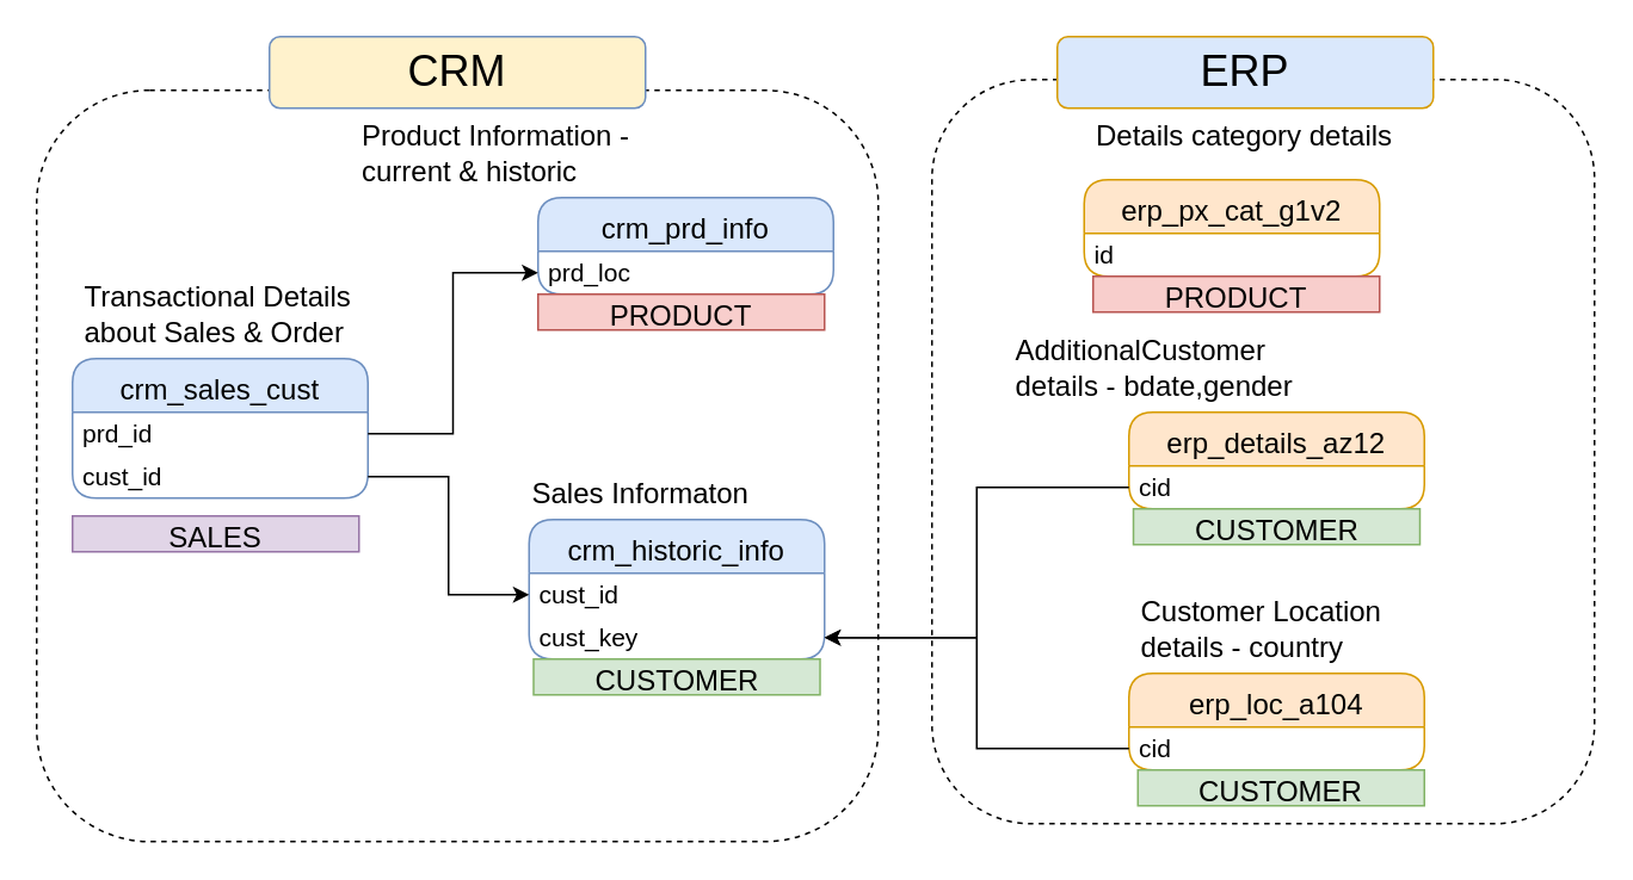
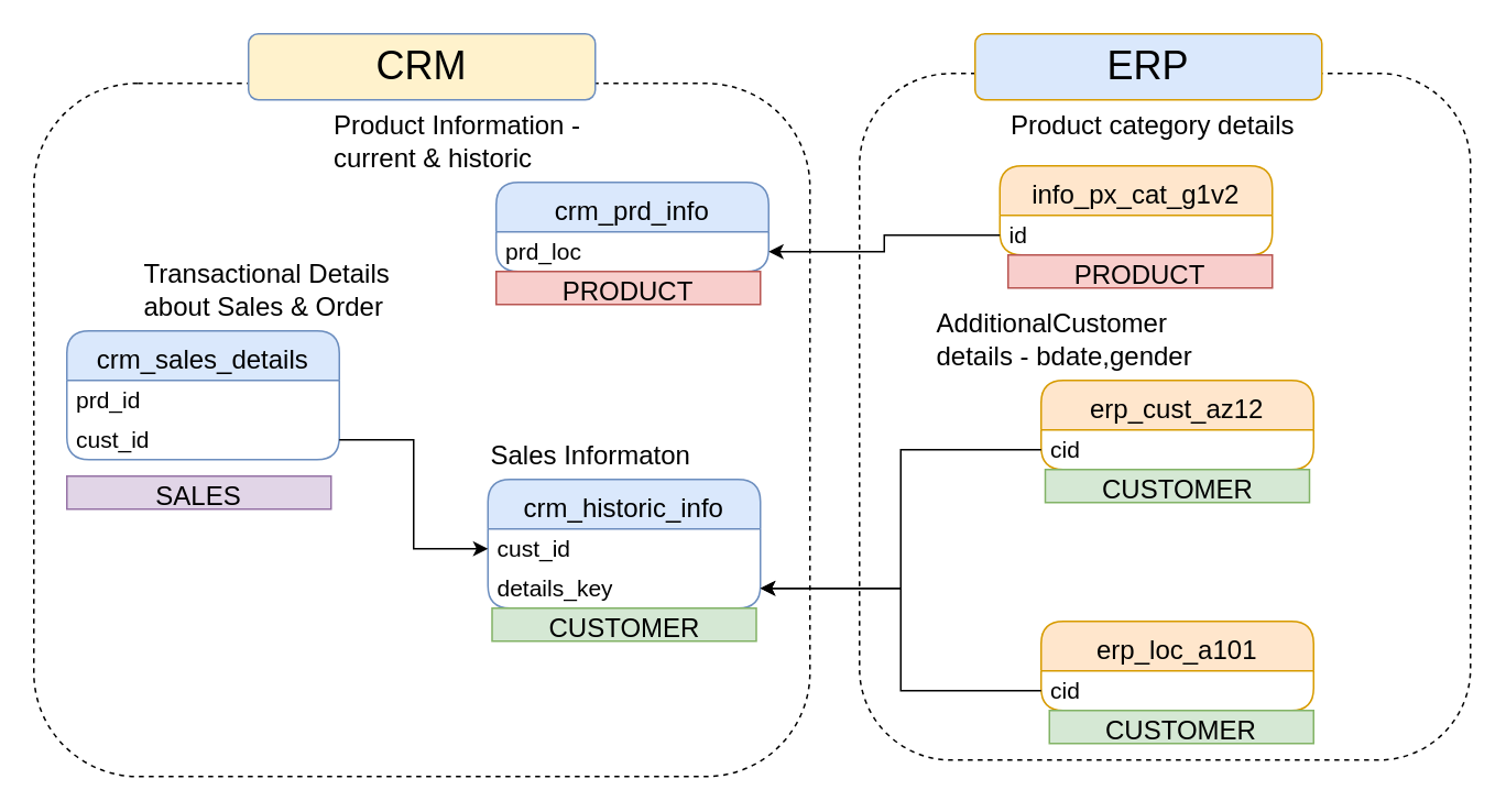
  <mxCell id="0" />
  <mxCell id="1" parent="0" />
  <mxCell id="2" value="&lt;font style=&quot;font-size: 16px;&quot;&gt;crm_historic_info&lt;/font&gt;" style="swimlane;fontStyle=0;childLayout=stackLayout;horizontal=1;startSize=30;horizontalStack=0;resizeParent=1;resizeParentMax=0;resizeLast=0;collapsible=1;marginBottom=0;whiteSpace=wrap;html=1;rounded=1;fillColor=#dae8fc;strokeColor=#6c8ebf;fontSize=24;" vertex="1" parent="1"><mxGeometry x="295" y="290" width="165" height="78" as="geometry" /></mxCell>
  <mxCell id="3" value="cust_id" style="text;strokeColor=none;fillColor=none;align=left;verticalAlign=middle;spacingLeft=4;spacingRight=4;overflow=hidden;points=[[0,0.5],[1,0.5]];portConstraint=eastwest;rotatable=0;whiteSpace=wrap;html=1;fontSize=14;" vertex="1" parent="2"><mxGeometry y="30" width="165" height="24" as="geometry" /></mxCell>
- <mxCell id="4" value="cust_key" style="text;strokeColor=none;fillColor=none;align=left;verticalAlign=middle;spacingLeft=4;spacingRight=4;overflow=hidden;points=[[0,0.5],[1,0.5]];portConstraint=eastwest;rotatable=0;whiteSpace=wrap;html=1;fontSize=14;" vertex="1" parent="2"><mxGeometry y="54" width="165" height="24" as="geometry" /></mxCell>
+ <mxCell id="4" value="details_key" style="text;strokeColor=none;fillColor=none;align=left;verticalAlign=middle;spacingLeft=4;spacingRight=4;overflow=hidden;points=[[0,0.5],[1,0.5]];portConstraint=eastwest;rotatable=0;whiteSpace=wrap;html=1;fontSize=14;" vertex="1" parent="2"><mxGeometry y="54" width="165" height="24" as="geometry" /></mxCell>
  <mxCell id="5" value="&lt;font style=&quot;font-size: 16px;&quot;&gt;Sales Informaton&lt;/font&gt;" style="text;html=1;align=left;verticalAlign=middle;whiteSpace=wrap;rounded=0;" vertex="1" parent="1"><mxGeometry x="295" y="260" width="170" height="30" as="geometry" /></mxCell>
  <mxCell id="6" value="&lt;font style=&quot;font-size: 16px;&quot;&gt;crm_prd_info&lt;/font&gt;" style="swimlane;fontStyle=0;childLayout=stackLayout;horizontal=1;startSize=30;horizontalStack=0;resizeParent=1;resizeParentMax=0;resizeLast=0;collapsible=1;marginBottom=0;whiteSpace=wrap;html=1;rounded=1;fillColor=#dae8fc;strokeColor=#6c8ebf;fontSize=24;" vertex="1" parent="1"><mxGeometry x="300" y="110" width="165" height="54" as="geometry" /></mxCell>
  <mxCell id="7" value="prd_loc" style="text;strokeColor=none;fillColor=none;align=left;verticalAlign=middle;spacingLeft=4;spacingRight=4;overflow=hidden;points=[[0,0.5],[1,0.5]];portConstraint=eastwest;rotatable=0;whiteSpace=wrap;html=1;fontSize=14;" vertex="1" parent="6"><mxGeometry y="30" width="165" height="24" as="geometry" /></mxCell>
  <mxCell id="8" value="&lt;font style=&quot;font-size: 16px;&quot;&gt;Product Information - current &amp;amp; historic&lt;/font&gt;" style="text;html=1;align=left;verticalAlign=middle;whiteSpace=wrap;rounded=0;" vertex="1" parent="1"><mxGeometry x="200" y="70" width="175" height="30" as="geometry" /></mxCell>
- <mxCell id="9" value="&lt;font style=&quot;font-size: 16px;&quot;&gt;crm_sales_cust&lt;/font&gt;" style="swimlane;fontStyle=0;childLayout=stackLayout;horizontal=1;startSize=30;horizontalStack=0;resizeParent=1;resizeParentMax=0;resizeLast=0;collapsible=1;marginBottom=0;whiteSpace=wrap;html=1;rounded=1;fillColor=#dae8fc;strokeColor=#6c8ebf;fontSize=24;" vertex="1" parent="1"><mxGeometry x="40" y="200" width="165" height="78" as="geometry" /></mxCell>
+ <mxCell id="9" value="&lt;font style=&quot;font-size: 16px;&quot;&gt;crm_sales_details&lt;/font&gt;" style="swimlane;fontStyle=0;childLayout=stackLayout;horizontal=1;startSize=30;horizontalStack=0;resizeParent=1;resizeParentMax=0;resizeLast=0;collapsible=1;marginBottom=0;whiteSpace=wrap;html=1;rounded=1;fillColor=#dae8fc;strokeColor=#6c8ebf;fontSize=24;" vertex="1" parent="1"><mxGeometry x="40" y="200" width="165" height="78" as="geometry" /></mxCell>
  <mxCell id="10" value="prd_id" style="text;strokeColor=none;fillColor=none;align=left;verticalAlign=middle;spacingLeft=4;spacingRight=4;overflow=hidden;points=[[0,0.5],[1,0.5]];portConstraint=eastwest;rotatable=0;whiteSpace=wrap;html=1;fontSize=14;" vertex="1" parent="9"><mxGeometry y="30" width="165" height="24" as="geometry" /></mxCell>
  <mxCell id="11" value="cust_id" style="text;strokeColor=none;fillColor=none;align=left;verticalAlign=middle;spacingLeft=4;spacingRight=4;overflow=hidden;points=[[0,0.5],[1,0.5]];portConstraint=eastwest;rotatable=0;whiteSpace=wrap;html=1;fontSize=14;" vertex="1" parent="9"><mxGeometry y="54" width="165" height="24" as="geometry" /></mxCell>
- <mxCell id="12" value="&lt;font style=&quot;font-size: 16px;&quot;&gt;Transactional Details about Sales &amp;amp; Order&lt;/font&gt;" style="text;html=1;align=left;verticalAlign=middle;whiteSpace=wrap;rounded=0;" vertex="1" parent="1"><mxGeometry x="45" y="160" width="175" height="30" as="geometry" /></mxCell>
- <mxCell id="13" style="edgeStyle=orthogonalEdgeStyle;rounded=0;orthogonalLoop=1;jettySize=auto;html=1;entryX=0;entryY=0.5;entryDx=0;entryDy=0;" edge="1" parent="1" source="10" target="7"><mxGeometry relative="1" as="geometry" /></mxCell>
+ <mxCell id="12" value="&lt;font style=&quot;font-size: 16px;&quot;&gt;Transactional Details about Sales &amp;amp; Order&lt;/font&gt;" style="text;html=1;align=left;verticalAlign=middle;whiteSpace=wrap;rounded=0;" vertex="1" parent="1"><mxGeometry x="85" y="160" width="175" height="30" as="geometry" /></mxCell>
  <mxCell id="14" style="edgeStyle=orthogonalEdgeStyle;rounded=0;orthogonalLoop=1;jettySize=auto;html=1;entryX=0;entryY=0.5;entryDx=0;entryDy=0;" edge="1" parent="1" source="11" target="3"><mxGeometry relative="1" as="geometry" /></mxCell>
- <mxCell id="15" value="&lt;font style=&quot;font-size: 16px;&quot;&gt;erp_details_az12&lt;/font&gt;" style="swimlane;fontStyle=0;childLayout=stackLayout;horizontal=1;startSize=30;horizontalStack=0;resizeParent=1;resizeParentMax=0;resizeLast=0;collapsible=1;marginBottom=0;whiteSpace=wrap;html=1;rounded=1;fillColor=#ffe6cc;strokeColor=#d79b00;fontSize=24;" vertex="1" parent="1"><mxGeometry x="630" y="230" width="165" height="54" as="geometry" /></mxCell>
+ <mxCell id="15" value="&lt;font style=&quot;font-size: 16px;&quot;&gt;erp_cust_az12&lt;/font&gt;" style="swimlane;fontStyle=0;childLayout=stackLayout;horizontal=1;startSize=30;horizontalStack=0;resizeParent=1;resizeParentMax=0;resizeLast=0;collapsible=1;marginBottom=0;whiteSpace=wrap;html=1;rounded=1;fillColor=#ffe6cc;strokeColor=#d79b00;fontSize=24;" vertex="1" parent="1"><mxGeometry x="630" y="230" width="165" height="54" as="geometry" /></mxCell>
  <mxCell id="16" value="cid" style="text;strokeColor=none;fillColor=none;align=left;verticalAlign=middle;spacingLeft=4;spacingRight=4;overflow=hidden;points=[[0,0.5],[1,0.5]];portConstraint=eastwest;rotatable=0;whiteSpace=wrap;html=1;fontSize=14;" vertex="1" parent="15"><mxGeometry y="30" width="165" height="24" as="geometry" /></mxCell>
  <mxCell id="17" value="&lt;font style=&quot;font-size: 16px;&quot;&gt;AdditionalCustomer details - bdate,gender&lt;/font&gt;" style="text;html=1;align=left;verticalAlign=middle;whiteSpace=wrap;rounded=0;" vertex="1" parent="1"><mxGeometry x="565" y="190" width="175" height="30" as="geometry" /></mxCell>
  <mxCell id="18" style="edgeStyle=orthogonalEdgeStyle;rounded=0;orthogonalLoop=1;jettySize=auto;html=1;" edge="1" parent="1" source="16" target="4"><mxGeometry relative="1" as="geometry" /></mxCell>
- <mxCell id="19" value="&lt;font style=&quot;font-size: 16px;&quot;&gt;erp_loc_a104&lt;/font&gt;" style="swimlane;fontStyle=0;childLayout=stackLayout;horizontal=1;startSize=30;horizontalStack=0;resizeParent=1;resizeParentMax=0;resizeLast=0;collapsible=1;marginBottom=0;whiteSpace=wrap;html=1;rounded=1;fillColor=#ffe6cc;strokeColor=#d79b00;fontSize=24;" vertex="1" parent="1"><mxGeometry x="630" y="376" width="165" height="54" as="geometry" /></mxCell>
+ <mxCell id="19" value="&lt;font style=&quot;font-size: 16px;&quot;&gt;erp_loc_a101&lt;/font&gt;" style="swimlane;fontStyle=0;childLayout=stackLayout;horizontal=1;startSize=30;horizontalStack=0;resizeParent=1;resizeParentMax=0;resizeLast=0;collapsible=1;marginBottom=0;whiteSpace=wrap;html=1;rounded=1;fillColor=#ffe6cc;strokeColor=#d79b00;fontSize=24;" vertex="1" parent="1"><mxGeometry x="630" y="376" width="165" height="54" as="geometry" /></mxCell>
  <mxCell id="20" value="cid" style="text;strokeColor=none;fillColor=none;align=left;verticalAlign=middle;spacingLeft=4;spacingRight=4;overflow=hidden;points=[[0,0.5],[1,0.5]];portConstraint=eastwest;rotatable=0;whiteSpace=wrap;html=1;fontSize=14;" vertex="1" parent="19"><mxGeometry y="30" width="165" height="24" as="geometry" /></mxCell>
- <mxCell id="21" value="&lt;font style=&quot;font-size: 16px;&quot;&gt;Customer Location details - country&lt;/font&gt;" style="text;html=1;align=left;verticalAlign=middle;whiteSpace=wrap;rounded=0;" vertex="1" parent="1"><mxGeometry x="635" y="336" width="175" height="30" as="geometry" /></mxCell>
  <mxCell id="22" style="edgeStyle=orthogonalEdgeStyle;rounded=0;orthogonalLoop=1;jettySize=auto;html=1;entryX=1;entryY=0.5;entryDx=0;entryDy=0;" edge="1" parent="1" source="20" target="4"><mxGeometry relative="1" as="geometry" /></mxCell>
- <mxCell id="23" value="&lt;font style=&quot;font-size: 16px;&quot;&gt;erp_px_cat_g1v2&lt;/font&gt;" style="swimlane;fontStyle=0;childLayout=stackLayout;horizontal=1;startSize=30;horizontalStack=0;resizeParent=1;resizeParentMax=0;resizeLast=0;collapsible=1;marginBottom=0;whiteSpace=wrap;html=1;rounded=1;fillColor=#ffe6cc;strokeColor=#d79b00;fontSize=24;" vertex="1" parent="1"><mxGeometry x="605" y="100" width="165" height="54" as="geometry" /></mxCell>
+ <mxCell id="23" value="&lt;font style=&quot;font-size: 16px;&quot;&gt;info_px_cat_g1v2&lt;/font&gt;" style="swimlane;fontStyle=0;childLayout=stackLayout;horizontal=1;startSize=30;horizontalStack=0;resizeParent=1;resizeParentMax=0;resizeLast=0;collapsible=1;marginBottom=0;whiteSpace=wrap;html=1;rounded=1;fillColor=#ffe6cc;strokeColor=#d79b00;fontSize=24;" vertex="1" parent="1"><mxGeometry x="605" y="100" width="165" height="54" as="geometry" /></mxCell>
  <mxCell id="24" value="id" style="text;strokeColor=none;fillColor=none;align=left;verticalAlign=middle;spacingLeft=4;spacingRight=4;overflow=hidden;points=[[0,0.5],[1,0.5]];portConstraint=eastwest;rotatable=0;whiteSpace=wrap;html=1;fontSize=14;" vertex="1" parent="23"><mxGeometry y="30" width="165" height="24" as="geometry" /></mxCell>
- <mxCell id="25" value="&lt;font style=&quot;font-size: 16px;&quot;&gt;Details category details&lt;/font&gt;" style="text;html=1;align=left;verticalAlign=middle;whiteSpace=wrap;rounded=0;" vertex="1" parent="1"><mxGeometry x="610" y="60" width="175" height="30" as="geometry" /></mxCell>
+ <mxCell id="25" value="&lt;font style=&quot;font-size: 16px;&quot;&gt;Product category details&lt;/font&gt;" style="text;html=1;align=left;verticalAlign=middle;whiteSpace=wrap;rounded=0;" vertex="1" parent="1"><mxGeometry x="610" y="60" width="175" height="30" as="geometry" /></mxCell>
+ <mxCell id="26" style="edgeStyle=orthogonalEdgeStyle;rounded=0;orthogonalLoop=1;jettySize=auto;html=1;" edge="1" parent="1" source="24" target="7"><mxGeometry relative="1" as="geometry" /></mxCell>
  <mxCell id="27" value="" style="rounded=1;whiteSpace=wrap;html=1;fillColor=none;dashed=1;" vertex="1" parent="1"><mxGeometry x="20" y="50" width="470" height="420" as="geometry" /></mxCell>
  <mxCell id="28" value="&lt;font style=&quot;font-size: 24px;&quot;&gt;CRM&lt;/font&gt;" style="rounded=1;whiteSpace=wrap;html=1;fillColor=#fff2cc;strokeColor=#6c8ebf;" vertex="1" parent="1"><mxGeometry x="150" y="20" width="210" height="40" as="geometry" /></mxCell>
  <mxCell id="29" value="" style="rounded=1;whiteSpace=wrap;html=1;fillColor=none;dashed=1;" vertex="1" parent="1"><mxGeometry x="520" y="44" width="370" height="416" as="geometry" /></mxCell>
  <mxCell id="30" value="&lt;font style=&quot;font-size: 24px;&quot;&gt;ERP&lt;/font&gt;" style="rounded=1;whiteSpace=wrap;html=1;fillColor=#dae8fc;strokeColor=#d79b00;" vertex="1" parent="1"><mxGeometry x="590" y="20" width="210" height="40" as="geometry" /></mxCell>
  <mxCell id="31" value="&lt;font style=&quot;font-size: 16px;&quot;&gt;PRODUCT&lt;/font&gt;" style="text;html=1;strokeColor=#b85450;fillColor=#f8cecc;align=center;verticalAlign=middle;whiteSpace=wrap;overflow=hidden;" vertex="1" parent="1"><mxGeometry x="300" y="164" width="160" height="20" as="geometry" /></mxCell>
  <mxCell id="32" value="&lt;font style=&quot;font-size: 16px;&quot;&gt;PRODUCT&lt;/font&gt;" style="text;html=1;strokeColor=#b85450;fillColor=#f8cecc;align=center;verticalAlign=middle;whiteSpace=wrap;overflow=hidden;" vertex="1" parent="1"><mxGeometry x="610" y="154" width="160" height="20" as="geometry" /></mxCell>
  <mxCell id="33" value="&lt;font style=&quot;font-size: 16px;&quot;&gt;CUSTOMER&lt;/font&gt;" style="text;html=1;strokeColor=#82b366;fillColor=#d5e8d4;align=center;verticalAlign=middle;whiteSpace=wrap;overflow=hidden;" vertex="1" parent="1"><mxGeometry x="297.5" y="368" width="160" height="20" as="geometry" /></mxCell>
  <mxCell id="34" value="&lt;font style=&quot;font-size: 16px;&quot;&gt;CUSTOMER&lt;/font&gt;" style="text;html=1;strokeColor=#82b366;fillColor=#d5e8d4;align=center;verticalAlign=middle;whiteSpace=wrap;overflow=hidden;" vertex="1" parent="1"><mxGeometry x="632.5" y="284" width="160" height="20" as="geometry" /></mxCell>
  <mxCell id="35" value="&lt;font style=&quot;font-size: 16px;&quot;&gt;CUSTOMER&lt;/font&gt;" style="text;html=1;strokeColor=#82b366;fillColor=#d5e8d4;align=center;verticalAlign=middle;whiteSpace=wrap;overflow=hidden;" vertex="1" parent="1"><mxGeometry x="635" y="430" width="160" height="20" as="geometry" /></mxCell>
  <mxCell id="36" value="&lt;font style=&quot;font-size: 16px;&quot;&gt;SALES&lt;/font&gt;" style="text;html=1;strokeColor=#9673a6;fillColor=#e1d5e7;align=center;verticalAlign=middle;whiteSpace=wrap;overflow=hidden;" vertex="1" parent="1"><mxGeometry x="40" y="288" width="160" height="20" as="geometry" /></mxCell>
